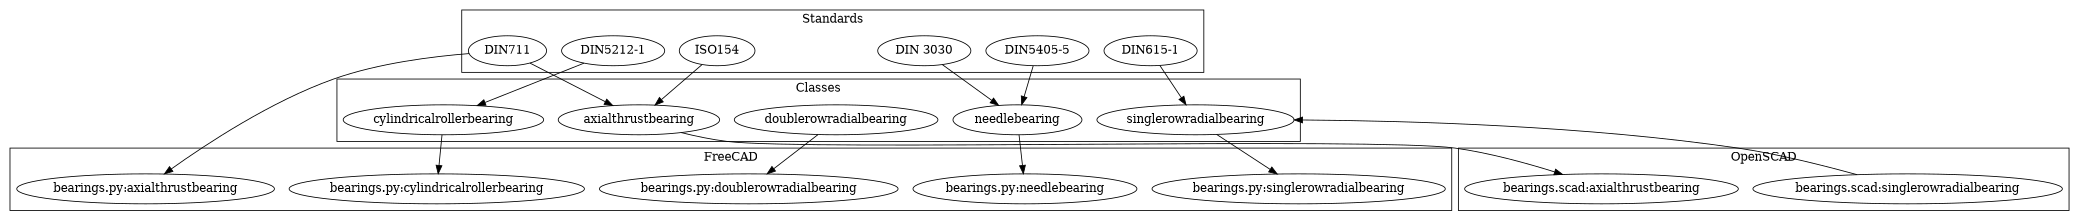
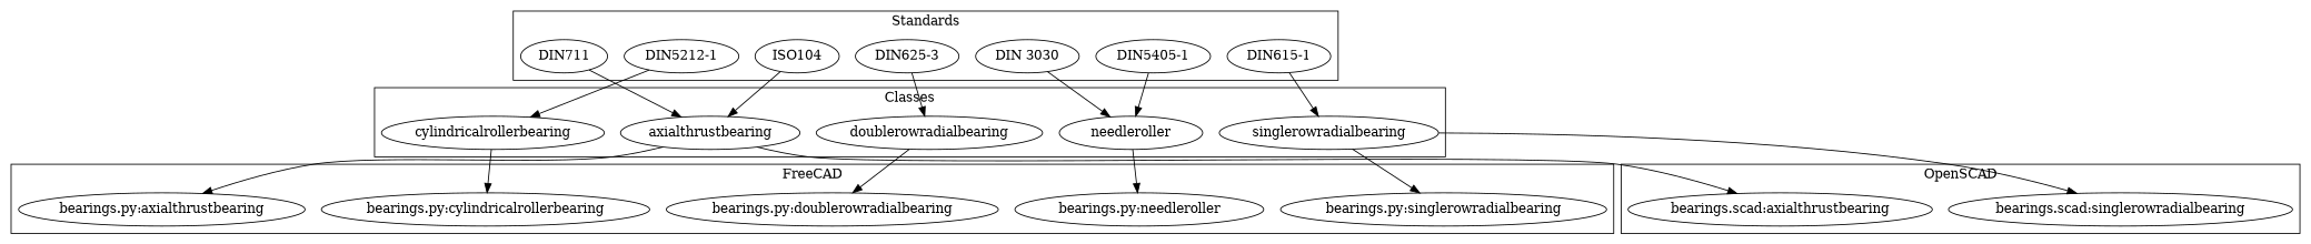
  digraph {
    rankdir=TB
    singlerowradialbearing
    doublerowradialbearing
    axialthrustbearing
-   needleroller [label=needlebearing]
+   needleroller
    cylindricalrollerbearing
    n6 [label="DIN615-1"]
+   "DIN625-3"
    DIN711
-   ISO104 [label=ISO154]
-   "DIN5405-1" [label="DIN5405-5"]
+   ISO104
+   "DIN5405-1"
    n11 [label="DIN 3030"]
    n12 [label="DIN5212-1"]
    "bearings.py:singlerowradialbearing"
    "bearings.py:doublerowradialbearing"
    "bearings.py:axialthrustbearing"
-   "bearings.py:needlebearing"
+   "bearings.py:needlebearing" [label="bearings.py:needleroller"]
    "bearings.py:cylindricalrollerbearing"
    "bearings.scad:singlerowradialbearing"
    "bearings.scad:axialthrustbearing"
    subgraph cluster_1 {
      label=Classes
      singlerowradialbearing
      doublerowradialbearing
      axialthrustbearing
      needleroller
      cylindricalrollerbearing
    }
    subgraph cluster_2 {
      label=Standards
      n6
+     "DIN625-3"
      DIN711
      ISO104
      "DIN5405-1"
      n11
      n12
    }
    subgraph cluster_3 {
      label=FreeCAD
      "bearings.py:singlerowradialbearing"
      "bearings.py:doublerowradialbearing"
      "bearings.py:axialthrustbearing"
      "bearings.py:needlebearing"
      "bearings.py:cylindricalrollerbearing"
    }
    subgraph cluster_4 {
      label=OpenSCAD
      "bearings.scad:singlerowradialbearing"
      "bearings.scad:axialthrustbearing"
    }
    singlerowradialbearing -> "bearings.py:singlerowradialbearing"
-   "bearings.scad:singlerowradialbearing" -> singlerowradialbearing
+   singlerowradialbearing -> "bearings.scad:singlerowradialbearing"
    doublerowradialbearing -> "bearings.py:doublerowradialbearing"
-   DIN711 -> "bearings.py:axialthrustbearing"
+   axialthrustbearing -> "bearings.py:axialthrustbearing"
    axialthrustbearing -> "bearings.scad:axialthrustbearing"
    needleroller -> "bearings.py:needlebearing"
    cylindricalrollerbearing -> "bearings.py:cylindricalrollerbearing"
    n6 -> singlerowradialbearing
+   "DIN625-3" -> doublerowradialbearing
    DIN711 -> axialthrustbearing
    ISO104 -> axialthrustbearing
    "DIN5405-1" -> needleroller
    n11 -> needleroller
    n12 -> cylindricalrollerbearing
  }
